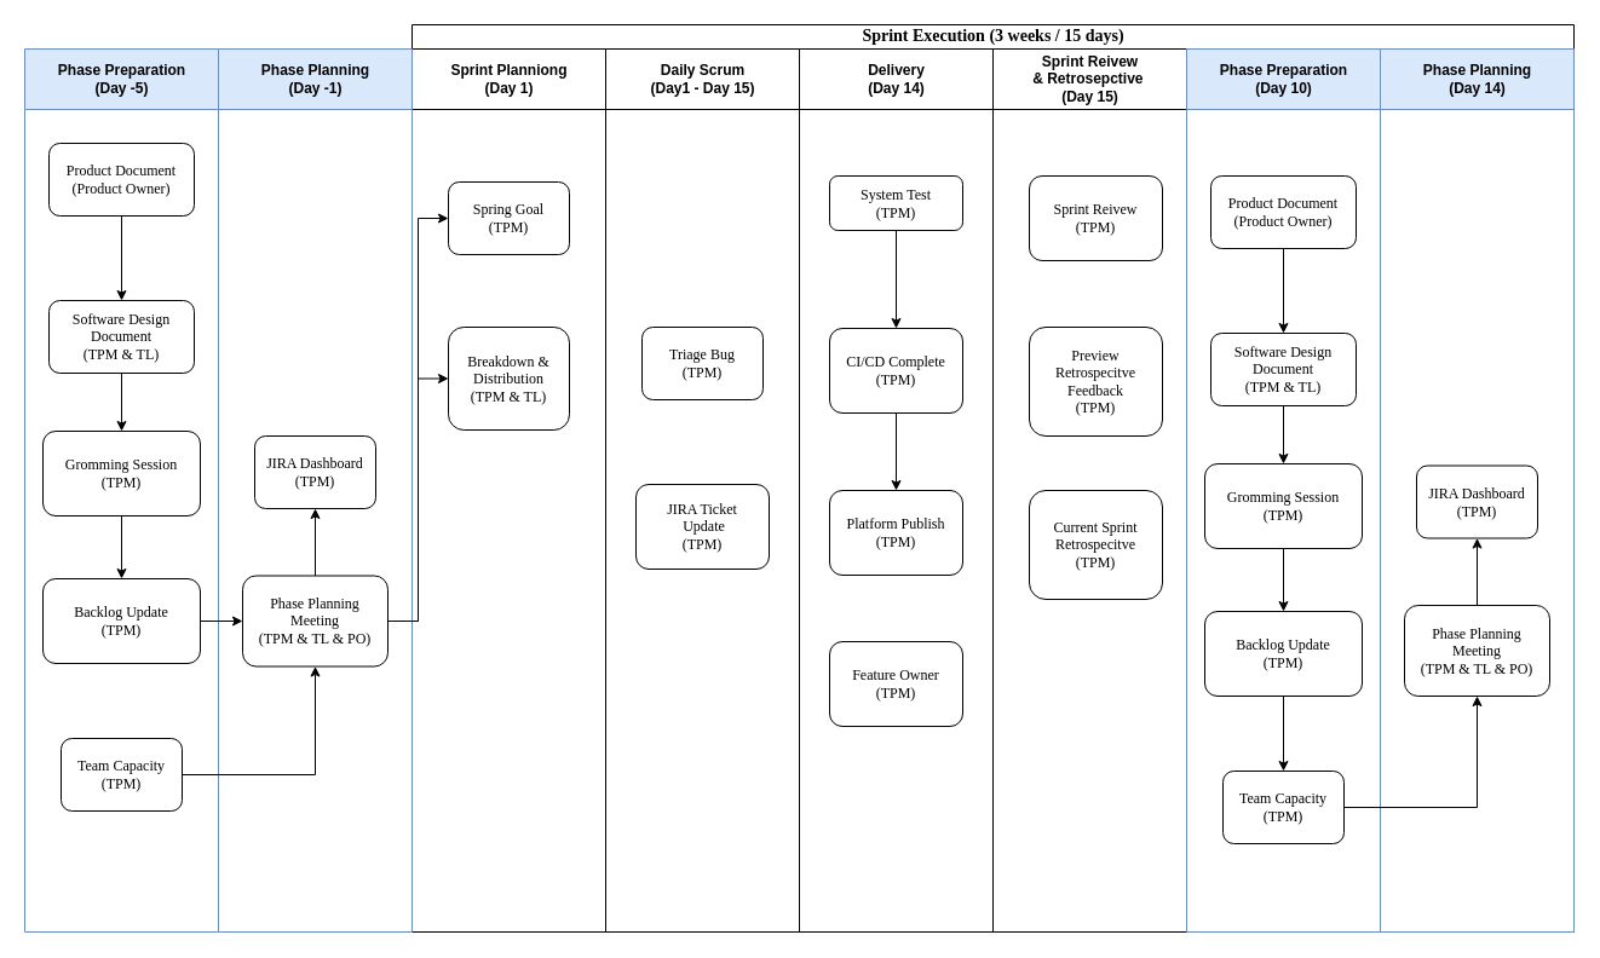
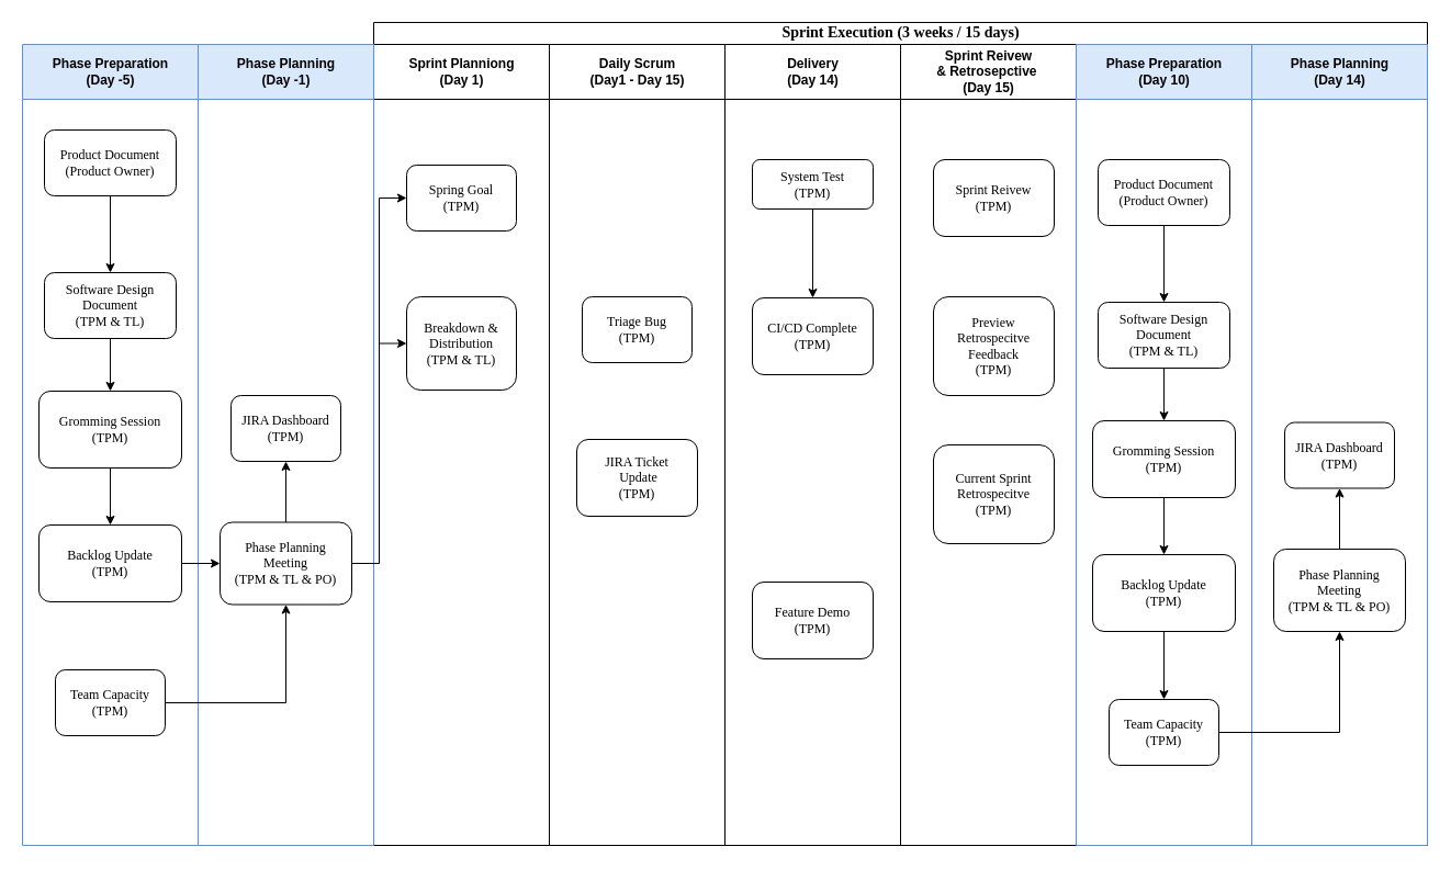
  <mxCell id="0" />
  <mxCell id="1" parent="0" />
  <mxCell id="2" value="&lt;font style=&quot;font-size: 14px;&quot;&gt;Sprint Execution (3 weeks / 15 days)&lt;/font&gt;" style="swimlane;html=1;childLayout=stackLayout;startSize=20;rounded=0;shadow=0;labelBackgroundColor=none;strokeWidth=1;fontFamily=Verdana;fontSize=8;align=center;" parent="1" vertex="1"><mxGeometry x="340" y="20" width="960" height="750" as="geometry"><mxRectangle x="70" y="40" width="60" height="20" as="alternateBounds" /></mxGeometry></mxCell>
  <mxCell id="3" value="Sprint Planniong&lt;div&gt;(Day 1)&lt;/div&gt;" style="swimlane;html=1;startSize=50;" parent="2" vertex="1"><mxGeometry y="20" width="160" height="730" as="geometry" /></mxCell>
  <mxCell id="4" value="&lt;font style=&quot;font-size: 12px;&quot;&gt;Spring Goal&lt;/font&gt;&lt;div&gt;&lt;font style=&quot;font-size: 12px;&quot;&gt;(TPM)&lt;/font&gt;&lt;/div&gt;" style="rounded=1;whiteSpace=wrap;html=1;shadow=0;labelBackgroundColor=none;strokeWidth=1;fontFamily=Verdana;fontSize=8;align=center;" parent="3" vertex="1"><mxGeometry x="30" y="110" width="100" height="60" as="geometry" /></mxCell>
  <mxCell id="5" value="&lt;font style=&quot;font-size: 12px;&quot;&gt;Breakdown &amp;amp;&lt;/font&gt;&lt;div&gt;&lt;font style=&quot;font-size: 12px;&quot;&gt;Distribution&lt;/font&gt;&lt;/div&gt;&lt;div&gt;&lt;span style=&quot;font-size: 12px;&quot;&gt;(TPM &amp;amp; TL)&lt;/span&gt;&lt;/div&gt;" style="rounded=1;whiteSpace=wrap;html=1;shadow=0;labelBackgroundColor=none;strokeWidth=1;fontFamily=Verdana;fontSize=8;align=center;" parent="3" vertex="1"><mxGeometry x="30" y="230" width="100" height="85" as="geometry" /></mxCell>
  <mxCell id="6" value="Daily Scrum&lt;div&gt;(Day1 - Day 15)&lt;/div&gt;" style="swimlane;html=1;startSize=50;" parent="2" vertex="1"><mxGeometry x="160" y="20" width="160" height="730" as="geometry" /></mxCell>
  <mxCell id="7" value="&lt;span style=&quot;font-size: 12px;&quot;&gt;Triage Bug&lt;/span&gt;&lt;br&gt;&lt;div&gt;&lt;font style=&quot;font-size: 12px;&quot;&gt;(TPM)&lt;/font&gt;&lt;/div&gt;" style="rounded=1;whiteSpace=wrap;html=1;shadow=0;labelBackgroundColor=none;strokeWidth=1;fontFamily=Verdana;fontSize=8;align=center;" vertex="1" parent="6"><mxGeometry x="30" y="230" width="100" height="60" as="geometry" /></mxCell>
  <mxCell id="8" value="&lt;span style=&quot;font-size: 12px;&quot;&gt;JIRA Ticket&lt;/span&gt;&lt;div&gt;&lt;span style=&quot;font-size: 12px;&quot;&gt;&amp;nbsp;Update&lt;/span&gt;&lt;br&gt;&lt;div&gt;&lt;font style=&quot;font-size: 12px;&quot;&gt;(TPM)&lt;/font&gt;&lt;/div&gt;&lt;/div&gt;" style="rounded=1;whiteSpace=wrap;html=1;shadow=0;labelBackgroundColor=none;strokeWidth=1;fontFamily=Verdana;fontSize=8;align=center;" vertex="1" parent="6"><mxGeometry x="25" y="360" width="110" height="70" as="geometry" /></mxCell>
  <mxCell id="9" value="Delivery&lt;div&gt;(Day 14)&lt;/div&gt;" style="swimlane;html=1;startSize=50;" parent="2" vertex="1"><mxGeometry x="320" y="20" width="160" height="730" as="geometry"><mxRectangle x="320" y="20" width="40" height="730" as="alternateBounds" /></mxGeometry></mxCell>
  <mxCell id="10" style="edgeStyle=orthogonalEdgeStyle;rounded=0;orthogonalLoop=1;jettySize=auto;html=1;entryX=0.5;entryY=0;entryDx=0;entryDy=0;" edge="1" parent="9" source="11" target="13"><mxGeometry relative="1" as="geometry" /></mxCell>
  <mxCell id="11" value="&lt;div&gt;&lt;span style=&quot;font-size: 12px;&quot;&gt;System Test&lt;/span&gt;&lt;br&gt;&lt;div&gt;&lt;font style=&quot;font-size: 12px;&quot;&gt;(TPM)&lt;/font&gt;&lt;/div&gt;&lt;/div&gt;" style="rounded=1;whiteSpace=wrap;html=1;shadow=0;labelBackgroundColor=none;strokeWidth=1;fontFamily=Verdana;fontSize=8;align=center;" vertex="1" parent="9"><mxGeometry x="25" y="105" width="110" height="45" as="geometry" /></mxCell>
- <mxCell id="12" style="edgeStyle=orthogonalEdgeStyle;rounded=0;orthogonalLoop=1;jettySize=auto;html=1;entryX=0.5;entryY=0;entryDx=0;entryDy=0;" edge="1" parent="9" source="13" target="14"><mxGeometry relative="1" as="geometry" /></mxCell>
  <mxCell id="13" value="&lt;span style=&quot;font-size: 12px;&quot;&gt;CI/CD Complete&lt;/span&gt;&lt;br&gt;&lt;div&gt;&lt;font style=&quot;font-size: 12px;&quot;&gt;(TPM)&lt;/font&gt;&lt;/div&gt;" style="rounded=1;whiteSpace=wrap;html=1;shadow=0;labelBackgroundColor=none;strokeWidth=1;fontFamily=Verdana;fontSize=8;align=center;" vertex="1" parent="9"><mxGeometry x="25" y="231" width="110" height="70" as="geometry" /></mxCell>
- <mxCell id="14" value="&lt;span style=&quot;font-size: 12px;&quot;&gt;Platform Publish&lt;/span&gt;&lt;div&gt;&lt;span style=&quot;font-size: 12px;&quot;&gt;(TPM)&lt;/span&gt;&lt;/div&gt;" style="rounded=1;whiteSpace=wrap;html=1;shadow=0;labelBackgroundColor=none;strokeWidth=1;fontFamily=Verdana;fontSize=8;align=center;" vertex="1" parent="9"><mxGeometry x="25" y="365" width="110" height="70" as="geometry" /></mxCell>
- <mxCell id="15" value="&lt;span style=&quot;font-size: 12px; background-color: transparent; color: light-dark(rgb(0, 0, 0), rgb(255, 255, 255));&quot;&gt;Feature Owner&lt;/span&gt;&lt;div&gt;&lt;span style=&quot;font-size: 12px; background-color: transparent; color: light-dark(rgb(0, 0, 0), rgb(255, 255, 255));&quot;&gt;(TPM)&lt;/span&gt;&lt;/div&gt;" style="rounded=1;whiteSpace=wrap;html=1;shadow=0;labelBackgroundColor=none;strokeWidth=1;fontFamily=Verdana;fontSize=8;align=center;" vertex="1" parent="9"><mxGeometry x="25" y="490" width="110" height="70" as="geometry" /></mxCell>
+ <mxCell id="15" value="&lt;span style=&quot;font-size: 12px; background-color: transparent; color: light-dark(rgb(0, 0, 0), rgb(255, 255, 255));&quot;&gt;Feature Demo&lt;/span&gt;&lt;div&gt;&lt;span style=&quot;font-size: 12px; background-color: transparent; color: light-dark(rgb(0, 0, 0), rgb(255, 255, 255));&quot;&gt;(TPM)&lt;/span&gt;&lt;/div&gt;" style="rounded=1;whiteSpace=wrap;html=1;shadow=0;labelBackgroundColor=none;strokeWidth=1;fontFamily=Verdana;fontSize=8;align=center;" vertex="1" parent="9"><mxGeometry x="25" y="490" width="110" height="70" as="geometry" /></mxCell>
  <mxCell id="16" value="Sprint Reivew&lt;div&gt;&amp;amp; Retrosepctive&amp;nbsp;&lt;/div&gt;&lt;div&gt;(Day 15)&lt;/div&gt;" style="swimlane;html=1;startSize=50;" parent="2" vertex="1"><mxGeometry x="480" y="20" width="160" height="730" as="geometry"><mxRectangle x="480" y="20" width="40" height="730" as="alternateBounds" /></mxGeometry></mxCell>
  <mxCell id="17" value="&lt;div&gt;&lt;span style=&quot;font-size: 12px;&quot;&gt;Sprint Reivew&lt;/span&gt;&lt;br&gt;&lt;div&gt;&lt;font style=&quot;font-size: 12px;&quot;&gt;(TPM)&lt;/font&gt;&lt;/div&gt;&lt;/div&gt;" style="rounded=1;whiteSpace=wrap;html=1;shadow=0;labelBackgroundColor=none;strokeWidth=1;fontFamily=Verdana;fontSize=8;align=center;" vertex="1" parent="16"><mxGeometry x="30" y="105" width="110" height="70" as="geometry" /></mxCell>
  <mxCell id="18" value="&lt;div&gt;&lt;span style=&quot;font-size: 12px;&quot;&gt;Preview Retrospecitve&lt;/span&gt;&lt;/div&gt;&lt;div&gt;&lt;span style=&quot;font-size: 12px;&quot;&gt;Feedback&lt;br&gt;&lt;/span&gt;&lt;div&gt;&lt;font style=&quot;font-size: 12px;&quot;&gt;(TPM)&lt;/font&gt;&lt;/div&gt;&lt;/div&gt;" style="rounded=1;whiteSpace=wrap;html=1;shadow=0;labelBackgroundColor=none;strokeWidth=1;fontFamily=Verdana;fontSize=8;align=center;" vertex="1" parent="16"><mxGeometry x="30" y="230" width="110" height="90" as="geometry" /></mxCell>
  <mxCell id="19" value="&lt;div&gt;&lt;span style=&quot;font-size: 12px;&quot;&gt;Current Sprint Retrospecitve&lt;/span&gt;&lt;/div&gt;&lt;div&gt;&lt;div&gt;&lt;font style=&quot;font-size: 12px;&quot;&gt;(TPM)&lt;/font&gt;&lt;/div&gt;&lt;/div&gt;" style="rounded=1;whiteSpace=wrap;html=1;shadow=0;labelBackgroundColor=none;strokeWidth=1;fontFamily=Verdana;fontSize=8;align=center;" vertex="1" parent="16"><mxGeometry x="30" y="365" width="110" height="90" as="geometry" /></mxCell>
  <mxCell id="20" value="Phase Preparation&lt;div&gt;(Day 10)&lt;/div&gt;" style="swimlane;html=1;startSize=50;fillColor=#dae8fc;strokeColor=#6c8ebf;" parent="2" vertex="1"><mxGeometry x="640" y="20" width="160" height="730" as="geometry" /></mxCell>
  <mxCell id="21" value="&lt;font style=&quot;font-size: 12px;&quot;&gt;Team Capacity&lt;/font&gt;&lt;div&gt;&lt;font style=&quot;font-size: 12px;&quot;&gt;(TPM)&lt;/font&gt;&lt;/div&gt;" style="rounded=1;whiteSpace=wrap;html=1;shadow=0;labelBackgroundColor=none;strokeWidth=1;fontFamily=Verdana;fontSize=8;align=center;" vertex="1" parent="20"><mxGeometry x="30" y="597" width="100" height="60" as="geometry" /></mxCell>
  <mxCell id="22" style="edgeStyle=orthogonalEdgeStyle;rounded=0;orthogonalLoop=1;jettySize=auto;html=1;" edge="1" parent="20" source="23" target="27"><mxGeometry relative="1" as="geometry" /></mxCell>
  <mxCell id="23" value="&lt;font style=&quot;font-size: 12px;&quot;&gt;Product Document&lt;/font&gt;&lt;div&gt;&lt;font style=&quot;font-size: 12px;&quot;&gt;(Product Owner)&lt;/font&gt;&lt;/div&gt;" style="rounded=1;whiteSpace=wrap;html=1;shadow=0;labelBackgroundColor=none;strokeWidth=1;fontFamily=Verdana;fontSize=8;align=center;" vertex="1" parent="20"><mxGeometry x="20" y="105" width="120" height="60" as="geometry" /></mxCell>
  <mxCell id="24" style="edgeStyle=orthogonalEdgeStyle;rounded=0;orthogonalLoop=1;jettySize=auto;html=1;entryX=0.5;entryY=0;entryDx=0;entryDy=0;" edge="1" parent="20" source="25" target="29"><mxGeometry relative="1" as="geometry" /></mxCell>
  <mxCell id="25" value="&lt;font style=&quot;font-size: 12px;&quot;&gt;Gromming Session&lt;/font&gt;&lt;div&gt;&lt;font style=&quot;font-size: 12px;&quot;&gt;(TPM)&lt;/font&gt;&lt;/div&gt;" style="rounded=1;whiteSpace=wrap;html=1;shadow=0;labelBackgroundColor=none;strokeWidth=1;fontFamily=Verdana;fontSize=8;align=center;" vertex="1" parent="20"><mxGeometry x="15" y="343" width="130" height="70" as="geometry" /></mxCell>
  <mxCell id="26" style="edgeStyle=orthogonalEdgeStyle;rounded=0;orthogonalLoop=1;jettySize=auto;html=1;entryX=0.5;entryY=0;entryDx=0;entryDy=0;" edge="1" parent="20" source="27" target="25"><mxGeometry relative="1" as="geometry" /></mxCell>
  <mxCell id="27" value="&lt;span style=&quot;font-size: 12px;&quot;&gt;Software Design&lt;/span&gt;&lt;div&gt;&lt;span style=&quot;font-size: 12px;&quot;&gt;Document&lt;/span&gt;&lt;/div&gt;&lt;div&gt;&lt;span style=&quot;font-size: 12px;&quot;&gt;(TPM &amp;amp; TL)&lt;/span&gt;&lt;/div&gt;" style="rounded=1;whiteSpace=wrap;html=1;shadow=0;labelBackgroundColor=none;strokeWidth=1;fontFamily=Verdana;fontSize=8;align=center;" vertex="1" parent="20"><mxGeometry x="20" y="235" width="120" height="60" as="geometry" /></mxCell>
  <mxCell id="28" style="edgeStyle=orthogonalEdgeStyle;rounded=0;orthogonalLoop=1;jettySize=auto;html=1;" edge="1" parent="20" source="29" target="21"><mxGeometry relative="1" as="geometry" /></mxCell>
  <mxCell id="29" value="&lt;span style=&quot;font-size: 12px;&quot;&gt;Backlog Update&lt;/span&gt;&lt;div&gt;&lt;span style=&quot;font-size: 12px;&quot;&gt;(TPM)&lt;/span&gt;&lt;/div&gt;" style="rounded=1;whiteSpace=wrap;html=1;shadow=0;labelBackgroundColor=none;strokeWidth=1;fontFamily=Verdana;fontSize=8;align=center;" vertex="1" parent="20"><mxGeometry x="15" y="465" width="130" height="70" as="geometry" /></mxCell>
  <mxCell id="30" value="Phase Planning&lt;div&gt;(Day 14)&lt;/div&gt;" style="swimlane;html=1;startSize=50;fillColor=#dae8fc;strokeColor=#6c8ebf;" parent="2" vertex="1"><mxGeometry x="800" y="20" width="160" height="730" as="geometry" /></mxCell>
  <mxCell id="31" style="edgeStyle=orthogonalEdgeStyle;rounded=0;orthogonalLoop=1;jettySize=auto;html=1;entryX=0.5;entryY=1;entryDx=0;entryDy=0;" edge="1" parent="30" source="32" target="33"><mxGeometry relative="1" as="geometry" /></mxCell>
  <mxCell id="32" value="&lt;span style=&quot;font-size: 12px;&quot;&gt;Phase Planning&lt;/span&gt;&lt;div&gt;&lt;span style=&quot;font-size: 12px;&quot;&gt;Meeting&lt;/span&gt;&lt;/div&gt;&lt;div&gt;&lt;span style=&quot;font-size: 12px;&quot;&gt;(TPM &amp;amp; TL &amp;amp; PO)&lt;/span&gt;&lt;/div&gt;" style="rounded=1;whiteSpace=wrap;html=1;shadow=0;labelBackgroundColor=none;strokeWidth=1;fontFamily=Verdana;fontSize=8;align=center;" vertex="1" parent="30"><mxGeometry x="20" y="460" width="120" height="75" as="geometry" /></mxCell>
  <mxCell id="33" value="&lt;font style=&quot;font-size: 12px;&quot;&gt;JIRA Dashboard&lt;/font&gt;&lt;div&gt;&lt;font style=&quot;font-size: 12px;&quot;&gt;(TPM)&lt;/font&gt;&lt;/div&gt;" style="rounded=1;whiteSpace=wrap;html=1;shadow=0;labelBackgroundColor=none;strokeWidth=1;fontFamily=Verdana;fontSize=8;align=center;" vertex="1" parent="30"><mxGeometry x="30" y="344.5" width="100" height="60" as="geometry" /></mxCell>
  <mxCell id="34" style="edgeStyle=orthogonalEdgeStyle;rounded=0;orthogonalLoop=1;jettySize=auto;html=1;entryX=0.5;entryY=1;entryDx=0;entryDy=0;" edge="1" parent="2" source="21" target="32"><mxGeometry relative="1" as="geometry" /></mxCell>
  <mxCell id="35" value="Phase Planning&lt;div&gt;(Day -1)&lt;/div&gt;" style="swimlane;html=1;startSize=50;fillColor=#dae8fc;strokeColor=#6c8ebf;" vertex="1" parent="1"><mxGeometry x="180" y="40" width="160" height="730" as="geometry" /></mxCell>
  <mxCell id="36" style="edgeStyle=orthogonalEdgeStyle;rounded=0;orthogonalLoop=1;jettySize=auto;html=1;entryX=0.5;entryY=1;entryDx=0;entryDy=0;" edge="1" parent="35" source="37" target="38"><mxGeometry relative="1" as="geometry" /></mxCell>
  <mxCell id="37" value="&lt;span style=&quot;font-size: 12px;&quot;&gt;Phase Planning&lt;/span&gt;&lt;div&gt;&lt;span style=&quot;font-size: 12px;&quot;&gt;Meeting&lt;/span&gt;&lt;/div&gt;&lt;div&gt;&lt;span style=&quot;font-size: 12px;&quot;&gt;(TPM &amp;amp; TL &amp;amp; PO)&lt;/span&gt;&lt;/div&gt;" style="rounded=1;whiteSpace=wrap;html=1;shadow=0;labelBackgroundColor=none;strokeWidth=1;fontFamily=Verdana;fontSize=8;align=center;" vertex="1" parent="35"><mxGeometry x="20" y="435.5" width="120" height="75" as="geometry" /></mxCell>
  <mxCell id="38" value="&lt;font style=&quot;font-size: 12px;&quot;&gt;JIRA Dashboard&lt;/font&gt;&lt;div&gt;&lt;font style=&quot;font-size: 12px;&quot;&gt;(TPM)&lt;/font&gt;&lt;/div&gt;" style="rounded=1;whiteSpace=wrap;html=1;shadow=0;labelBackgroundColor=none;strokeWidth=1;fontFamily=Verdana;fontSize=8;align=center;" vertex="1" parent="35"><mxGeometry x="30" y="320" width="100" height="60" as="geometry" /></mxCell>
  <mxCell id="39" value="Phase Preparation&lt;div&gt;(Day -5)&lt;/div&gt;" style="swimlane;html=1;startSize=50;fillColor=#dae8fc;strokeColor=#6c8ebf;" vertex="1" parent="1"><mxGeometry x="20" y="40" width="160" height="730" as="geometry" /></mxCell>
  <mxCell id="40" value="&lt;font style=&quot;font-size: 12px;&quot;&gt;Team Capacity&lt;/font&gt;&lt;div&gt;&lt;font style=&quot;font-size: 12px;&quot;&gt;(TPM)&lt;/font&gt;&lt;/div&gt;" style="rounded=1;whiteSpace=wrap;html=1;shadow=0;labelBackgroundColor=none;strokeWidth=1;fontFamily=Verdana;fontSize=8;align=center;" vertex="1" parent="39"><mxGeometry x="30" y="570" width="100" height="60" as="geometry" /></mxCell>
  <mxCell id="41" style="edgeStyle=orthogonalEdgeStyle;rounded=0;orthogonalLoop=1;jettySize=auto;html=1;" edge="1" parent="39" source="42" target="46"><mxGeometry relative="1" as="geometry" /></mxCell>
  <mxCell id="42" value="&lt;font style=&quot;font-size: 12px;&quot;&gt;Product Document&lt;/font&gt;&lt;div&gt;&lt;font style=&quot;font-size: 12px;&quot;&gt;(Product Owner)&lt;/font&gt;&lt;/div&gt;" style="rounded=1;whiteSpace=wrap;html=1;shadow=0;labelBackgroundColor=none;strokeWidth=1;fontFamily=Verdana;fontSize=8;align=center;" vertex="1" parent="39"><mxGeometry x="20" y="78" width="120" height="60" as="geometry" /></mxCell>
  <mxCell id="43" style="edgeStyle=orthogonalEdgeStyle;rounded=0;orthogonalLoop=1;jettySize=auto;html=1;entryX=0.5;entryY=0;entryDx=0;entryDy=0;" edge="1" parent="39" source="44" target="47"><mxGeometry relative="1" as="geometry" /></mxCell>
  <mxCell id="44" value="&lt;font style=&quot;font-size: 12px;&quot;&gt;Gromming Session&lt;/font&gt;&lt;div&gt;&lt;font style=&quot;font-size: 12px;&quot;&gt;(TPM)&lt;/font&gt;&lt;/div&gt;" style="rounded=1;whiteSpace=wrap;html=1;shadow=0;labelBackgroundColor=none;strokeWidth=1;fontFamily=Verdana;fontSize=8;align=center;" vertex="1" parent="39"><mxGeometry x="15" y="316" width="130" height="70" as="geometry" /></mxCell>
  <mxCell id="45" style="edgeStyle=orthogonalEdgeStyle;rounded=0;orthogonalLoop=1;jettySize=auto;html=1;entryX=0.5;entryY=0;entryDx=0;entryDy=0;" edge="1" parent="39" source="46" target="44"><mxGeometry relative="1" as="geometry" /></mxCell>
  <mxCell id="46" value="&lt;span style=&quot;font-size: 12px;&quot;&gt;Software Design&lt;/span&gt;&lt;div&gt;&lt;span style=&quot;font-size: 12px;&quot;&gt;Document&lt;/span&gt;&lt;/div&gt;&lt;div&gt;&lt;span style=&quot;font-size: 12px;&quot;&gt;(TPM &amp;amp; TL)&lt;/span&gt;&lt;/div&gt;" style="rounded=1;whiteSpace=wrap;html=1;shadow=0;labelBackgroundColor=none;strokeWidth=1;fontFamily=Verdana;fontSize=8;align=center;" vertex="1" parent="39"><mxGeometry x="20" y="208" width="120" height="60" as="geometry" /></mxCell>
  <mxCell id="47" value="&lt;span style=&quot;font-size: 12px;&quot;&gt;Backlog Update&lt;/span&gt;&lt;div&gt;&lt;span style=&quot;font-size: 12px;&quot;&gt;(TPM)&lt;/span&gt;&lt;/div&gt;" style="rounded=1;whiteSpace=wrap;html=1;shadow=0;labelBackgroundColor=none;strokeWidth=1;fontFamily=Verdana;fontSize=8;align=center;" vertex="1" parent="39"><mxGeometry x="15" y="438" width="130" height="70" as="geometry" /></mxCell>
  <mxCell id="48" style="edgeStyle=orthogonalEdgeStyle;rounded=0;orthogonalLoop=1;jettySize=auto;html=1;entryX=0;entryY=0.5;entryDx=0;entryDy=0;" edge="1" parent="1" source="47" target="37"><mxGeometry relative="1" as="geometry" /></mxCell>
  <mxCell id="49" style="edgeStyle=orthogonalEdgeStyle;rounded=0;orthogonalLoop=1;jettySize=auto;html=1;entryX=0.5;entryY=1;entryDx=0;entryDy=0;" edge="1" parent="1" source="40" target="37"><mxGeometry relative="1" as="geometry" /></mxCell>
  <mxCell id="50" style="edgeStyle=orthogonalEdgeStyle;rounded=0;orthogonalLoop=1;jettySize=auto;html=1;entryX=0;entryY=0.5;entryDx=0;entryDy=0;" edge="1" parent="1" source="37" target="4"><mxGeometry relative="1" as="geometry" /></mxCell>
  <mxCell id="51" style="edgeStyle=orthogonalEdgeStyle;rounded=0;orthogonalLoop=1;jettySize=auto;html=1;entryX=0;entryY=0.5;entryDx=0;entryDy=0;" edge="1" parent="1" source="37" target="5"><mxGeometry relative="1" as="geometry" /></mxCell>
